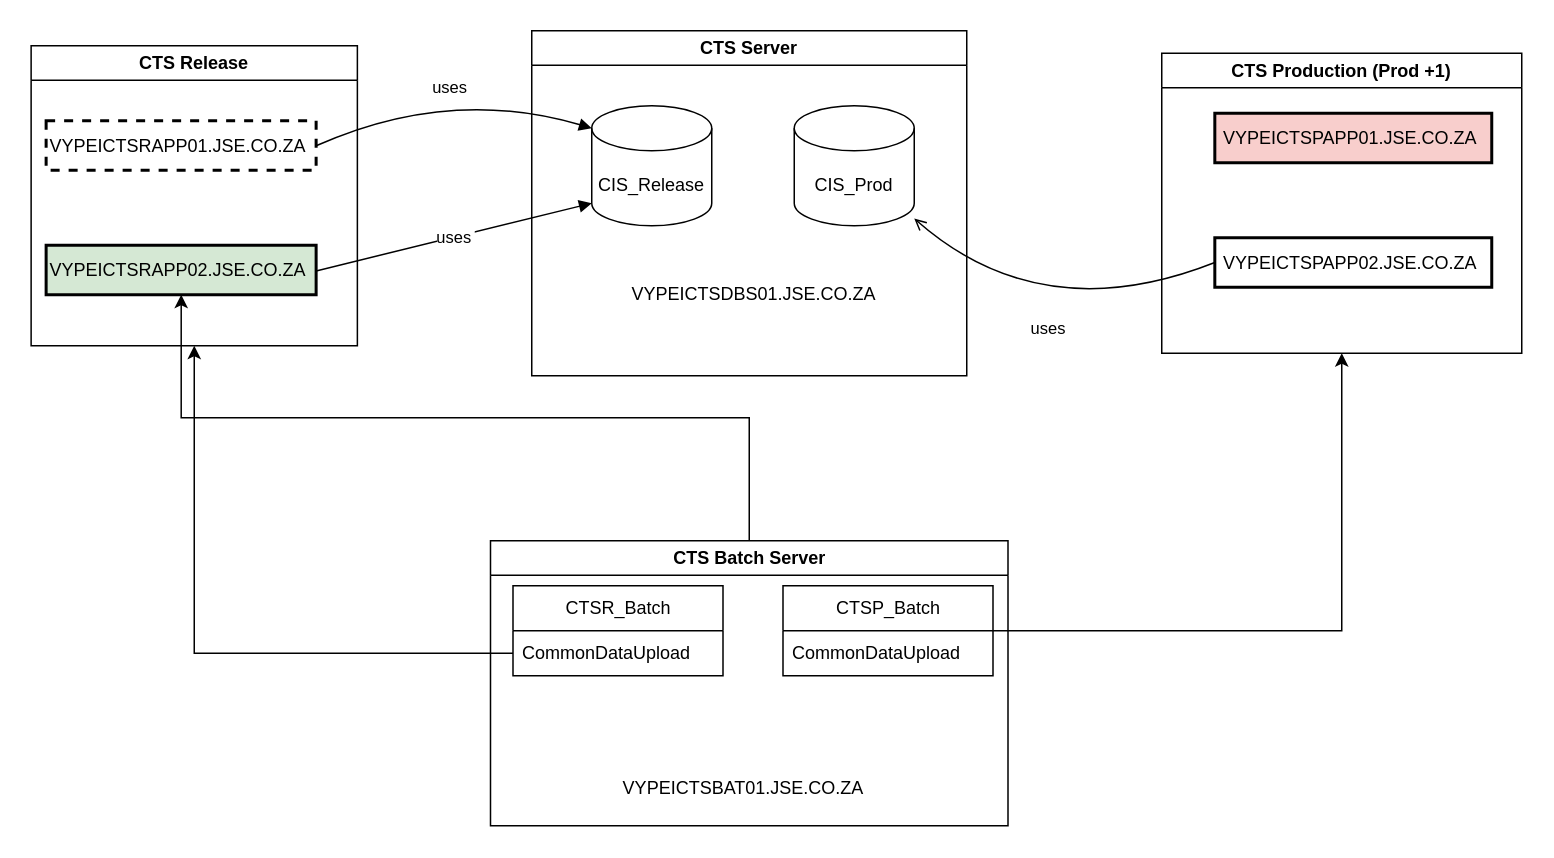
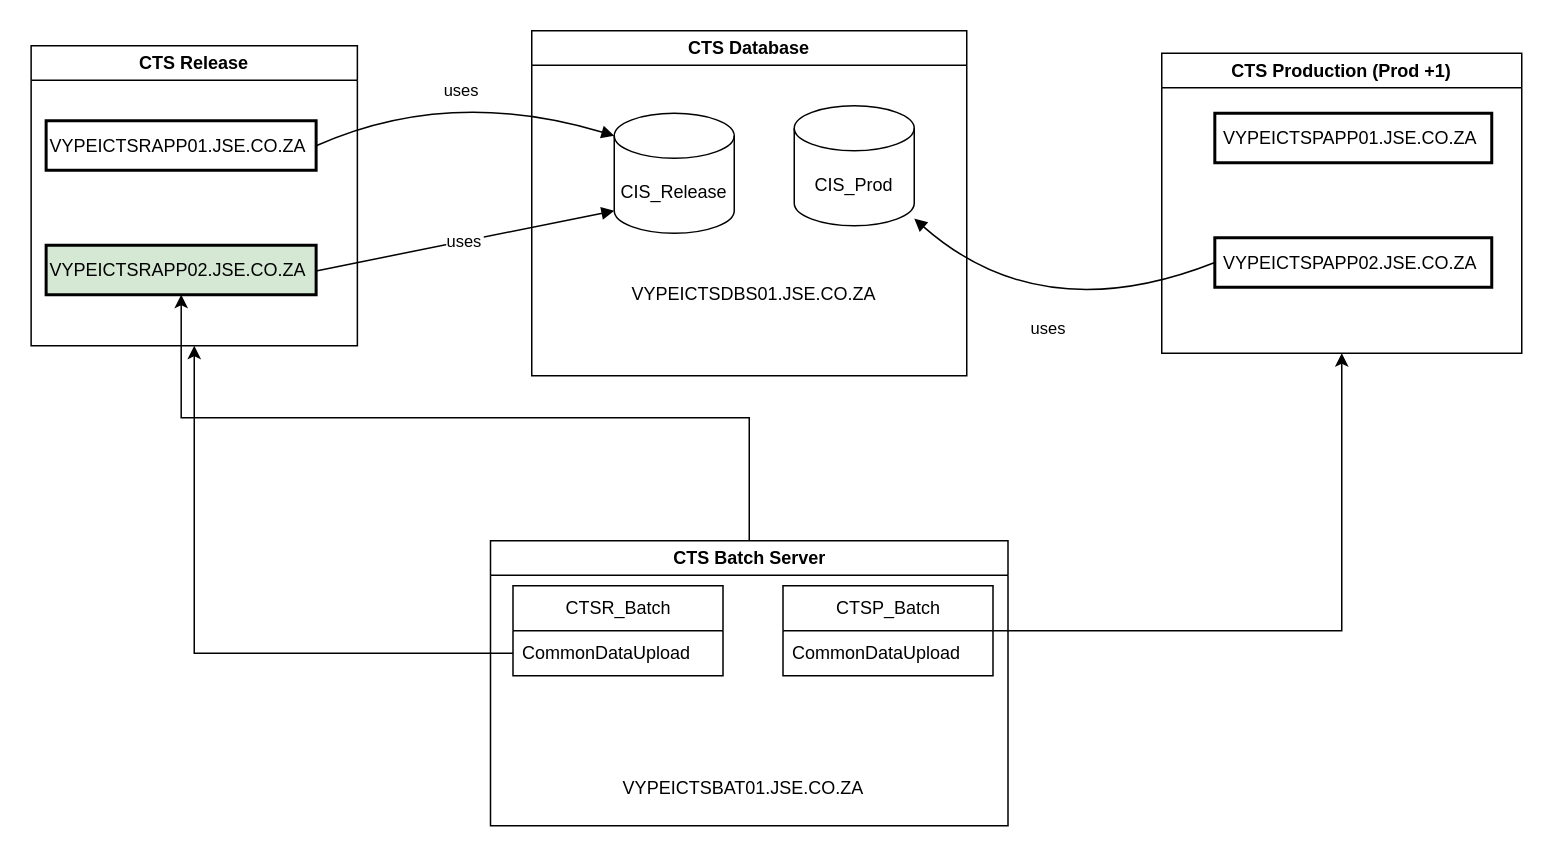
  <mxCell id="0" />
  <mxCell id="1" parent="0" />
  <mxCell id="2" style="edgeStyle=orthogonalEdgeStyle;rounded=0;orthogonalLoop=1;jettySize=auto;html=1;exitX=0.5;exitY=0;exitDx=0;exitDy=0;" edge="1" parent="1" source="18" target="13"><mxGeometry relative="1" as="geometry"><mxPoint x="499" y="200" as="targetPoint" /></mxGeometry></mxCell>
  <mxCell id="3" value="uses" style="curved=1;startArrow=none;endArrow=block;exitX=0.999;exitY=0.506;entryX=0;entryY=0;entryDx=0;entryDy=15;entryPerimeter=0;" parent="1" source="12" target="6" edge="1"><mxGeometry relative="1" as="geometry"><Array as="points"><mxPoint x="299" y="57" /></Array><mxPoint x="353.44" y="75.3" as="targetPoint" /></mxGeometry></mxCell>
  <mxCell id="4" value="uses" style="curved=1;startArrow=none;endArrow=block;exitX=0.999;exitY=0.518;entryX=0;entryY=1;entryDx=0;entryDy=-15;entryPerimeter=0;" parent="1" source="13" target="6" edge="1"><mxGeometry relative="1" as="geometry"><Array as="points" /><mxPoint x="354" y="145" as="targetPoint" /></mxGeometry></mxCell>
- <mxCell id="5" value="CTS Server" style="swimlane;whiteSpace=wrap;html=1;" vertex="1" parent="1"><mxGeometry x="354" y="20" width="290" height="230" as="geometry" /></mxCell>
- <mxCell id="6" value="CIS_Release" style="shape=cylinder3;whiteSpace=wrap;html=1;boundedLbl=1;backgroundOutline=1;size=15;" vertex="1" parent="5"><mxGeometry x="40" y="50" width="80" height="80" as="geometry" /></mxCell>
+ <mxCell id="5" value="CTS Database" style="swimlane;whiteSpace=wrap;html=1;" vertex="1" parent="1"><mxGeometry x="354" y="20" width="290" height="230" as="geometry" /></mxCell>
+ <mxCell id="6" value="CIS_Release" style="shape=cylinder3;whiteSpace=wrap;html=1;boundedLbl=1;backgroundOutline=1;size=15;" vertex="1" parent="5"><mxGeometry x="55" y="55" width="80" height="80" as="geometry" /></mxCell>
  <mxCell id="7" value="CIS_Prod" style="shape=cylinder3;whiteSpace=wrap;html=1;boundedLbl=1;backgroundOutline=1;size=15;" vertex="1" parent="5"><mxGeometry x="175" y="50" width="80" height="80" as="geometry" /></mxCell>
  <mxCell id="8" value="VYPEICTSDBS01.JSE.CO.ZA&amp;nbsp;" style="text;html=1;strokeColor=none;fillColor=none;align=center;verticalAlign=middle;whiteSpace=wrap;rounded=0;" vertex="1" parent="5"><mxGeometry x="60" y="160" width="180" height="31" as="geometry" /></mxCell>
- <mxCell id="9" value="uses" style="curved=1;startArrow=none;endArrow=open;exitX=0;exitY=0.5;exitDx=0;exitDy=0;" edge="1" parent="1" source="17" target="7"><mxGeometry relative="1" as="geometry"><Array as="points"><mxPoint x="694" y="220" /></Array><mxPoint x="774" y="150" as="sourcePoint" /><mxPoint x="519" y="215" as="targetPoint" /></mxGeometry></mxCell>
+ <mxCell id="9" value="uses" style="curved=1;startArrow=none;endArrow=block;exitX=0;exitY=0.5;exitDx=0;exitDy=0;" edge="1" parent="1" source="17" target="7"><mxGeometry relative="1" as="geometry"><Array as="points"><mxPoint x="694" y="220" /></Array><mxPoint x="774" y="150" as="sourcePoint" /><mxPoint x="519" y="215" as="targetPoint" /></mxGeometry></mxCell>
  <mxCell id="10" value="CTS Release" style="swimlane;whiteSpace=wrap;html=1;" vertex="1" parent="1"><mxGeometry x="20.25" y="30" width="217.5" height="200" as="geometry" /></mxCell>
  <mxCell id="11" value="" style="group" vertex="1" connectable="0" parent="10"><mxGeometry x="10" y="50" width="180" height="116" as="geometry" /></mxCell>
- <mxCell id="12" value="VYPEICTSRAPP01.JSE.CO.ZA " style="whiteSpace=wrap;strokeWidth=2;dashed=1;" parent="11" vertex="1"><mxGeometry width="180" height="33" as="geometry" /></mxCell>
+ <mxCell id="12" value="VYPEICTSRAPP01.JSE.CO.ZA " style="whiteSpace=wrap;strokeWidth=2;" parent="11" vertex="1"><mxGeometry width="180" height="33" as="geometry" /></mxCell>
  <mxCell id="13" value="VYPEICTSRAPP02.JSE.CO.ZA " style="whiteSpace=wrap;strokeWidth=2;fillColor=#d5e8d4;" parent="11" vertex="1"><mxGeometry y="83" width="180" height="33" as="geometry" /></mxCell>
  <mxCell id="14" value="CTS Production (Prod +1)" style="swimlane;whiteSpace=wrap;html=1;" vertex="1" parent="1"><mxGeometry x="774" y="35" width="240" height="200" as="geometry" /></mxCell>
  <mxCell id="15" value="" style="group" vertex="1" connectable="0" parent="14"><mxGeometry x="20" y="40" width="200" height="116" as="geometry" /></mxCell>
- <mxCell id="16" value="VYPEICTSPAPP01.JSE.CO.ZA " style="whiteSpace=wrap;strokeWidth=2;fillColor=#f8cecc;" vertex="1" parent="15"><mxGeometry x="15.385" width="184.615" height="33" as="geometry" /></mxCell>
+ <mxCell id="16" value="VYPEICTSPAPP01.JSE.CO.ZA " style="whiteSpace=wrap;strokeWidth=2;" vertex="1" parent="15"><mxGeometry x="15.385" width="184.615" height="33" as="geometry" /></mxCell>
  <mxCell id="17" value="VYPEICTSPAPP02.JSE.CO.ZA " style="whiteSpace=wrap;strokeWidth=2;" vertex="1" parent="15"><mxGeometry x="15.385" y="83" width="184.615" height="33" as="geometry" /></mxCell>
  <mxCell id="18" value="CTS Batch Server" style="swimlane;whiteSpace=wrap;html=1;" vertex="1" parent="1"><mxGeometry x="326.5" y="360" width="345" height="190" as="geometry" /></mxCell>
  <mxCell id="19" value="CTSR_Batch" style="swimlane;fontStyle=0;childLayout=stackLayout;horizontal=1;startSize=30;horizontalStack=0;resizeParent=1;resizeParentMax=0;resizeLast=0;collapsible=1;marginBottom=0;whiteSpace=wrap;html=1;" vertex="1" parent="18"><mxGeometry x="15" y="30" width="140" height="60" as="geometry" /></mxCell>
  <mxCell id="20" value="CommonDataUpload" style="text;strokeColor=none;fillColor=none;align=left;verticalAlign=middle;spacingLeft=4;spacingRight=4;overflow=hidden;points=[[0,0.5],[1,0.5]];portConstraint=eastwest;rotatable=0;whiteSpace=wrap;html=1;" vertex="1" parent="19"><mxGeometry y="30" width="140" height="30" as="geometry" /></mxCell>
  <mxCell id="21" value="VYPEICTSBAT01.JSE.CO.ZA&amp;nbsp;" style="text;html=1;strokeColor=none;fillColor=none;align=center;verticalAlign=middle;whiteSpace=wrap;rounded=0;" vertex="1" parent="18"><mxGeometry x="85" y="150" width="170" height="30" as="geometry" /></mxCell>
  <mxCell id="22" value="CTSP_Batch" style="swimlane;fontStyle=0;childLayout=stackLayout;horizontal=1;startSize=30;horizontalStack=0;resizeParent=1;resizeParentMax=0;resizeLast=0;collapsible=1;marginBottom=0;whiteSpace=wrap;html=1;" vertex="1" parent="18"><mxGeometry x="195" y="30" width="140" height="60" as="geometry" /></mxCell>
  <mxCell id="23" value="CommonDataUpload" style="text;strokeColor=none;fillColor=none;align=left;verticalAlign=middle;spacingLeft=4;spacingRight=4;overflow=hidden;points=[[0,0.5],[1,0.5]];portConstraint=eastwest;rotatable=0;whiteSpace=wrap;html=1;" vertex="1" parent="22"><mxGeometry y="30" width="140" height="30" as="geometry" /></mxCell>
  <mxCell id="24" style="edgeStyle=orthogonalEdgeStyle;rounded=0;orthogonalLoop=1;jettySize=auto;html=1;entryX=0.5;entryY=1;entryDx=0;entryDy=0;" edge="1" parent="1" source="22" target="14"><mxGeometry relative="1" as="geometry" /></mxCell>
  <mxCell id="25" style="edgeStyle=orthogonalEdgeStyle;rounded=0;orthogonalLoop=1;jettySize=auto;html=1;entryX=0.5;entryY=1;entryDx=0;entryDy=0;" edge="1" parent="1" source="20" target="10"><mxGeometry relative="1" as="geometry" /></mxCell>
